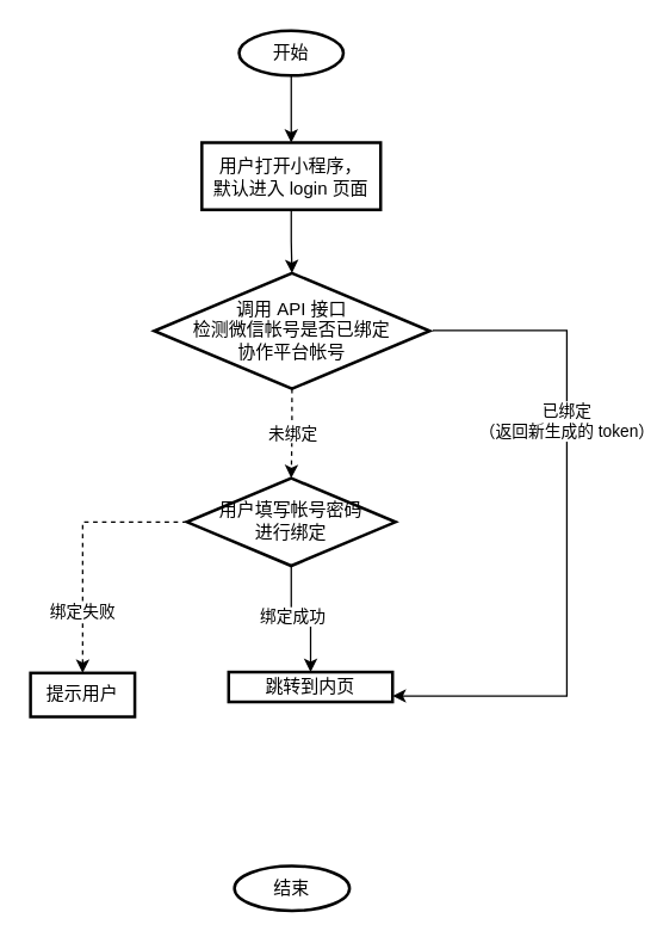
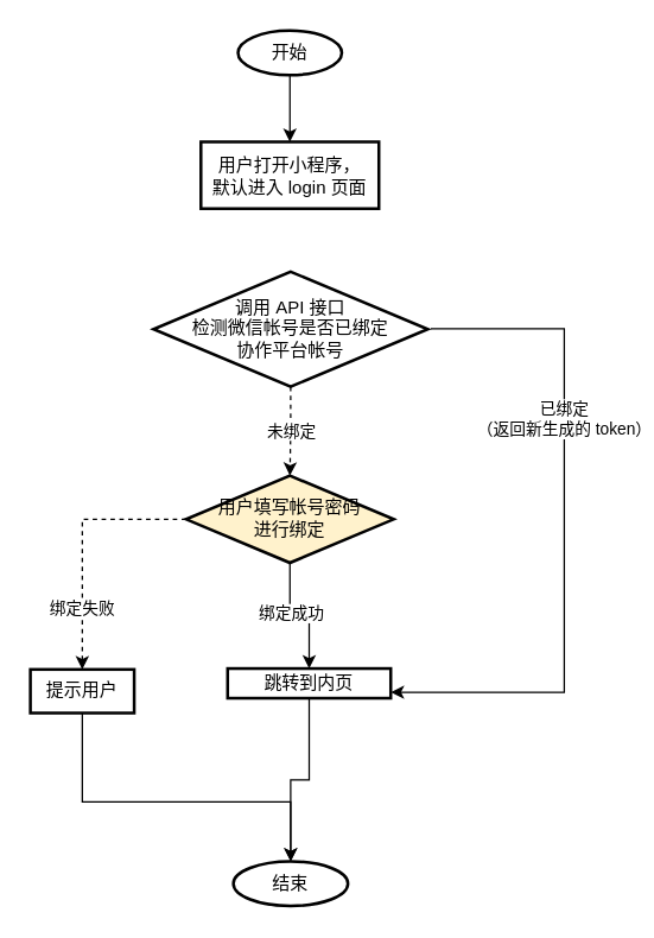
  <mxCell id="0" />
  <mxCell id="1" parent="0" />
  <mxCell id="2" value="" style="edgeStyle=orthogonalEdgeStyle;rounded=0;orthogonalLoop=1;jettySize=auto;html=1;" edge="1" parent="1" source="3" target="5"><mxGeometry relative="1" as="geometry" /></mxCell>
  <mxCell id="3" value="开始" style="strokeWidth=2;html=1;shape=mxgraph.flowchart.start_1;whiteSpace=wrap;" vertex="1" parent="1"><mxGeometry x="160" y="20" width="70" height="30" as="geometry" /></mxCell>
- <mxCell id="4" value="" style="edgeStyle=orthogonalEdgeStyle;rounded=0;orthogonalLoop=1;jettySize=auto;html=1;" edge="1" parent="1" source="5" target="8"><mxGeometry relative="1" as="geometry" /></mxCell>
  <mxCell id="5" value="用户打开小程序，&lt;br&gt;默认进入 login 页面" style="whiteSpace=wrap;html=1;strokeWidth=2;" vertex="1" parent="1"><mxGeometry x="135" y="95" width="120" height="45" as="geometry" /></mxCell>
  <mxCell id="6" value="已绑定&lt;br&gt;（返回新生成的 token）" style="edgeStyle=orthogonalEdgeStyle;rounded=0;orthogonalLoop=1;jettySize=auto;html=1;" edge="1" parent="1" target="10"><mxGeometry x="-0.333" relative="1" as="geometry"><mxPoint x="290" y="221" as="sourcePoint" /><Array as="points"><mxPoint x="380" y="221" /><mxPoint x="380" y="466" /></Array><mxPoint as="offset" /></mxGeometry></mxCell>
  <mxCell id="7" value="未绑定" style="edgeStyle=orthogonalEdgeStyle;rounded=0;orthogonalLoop=1;jettySize=auto;html=1;dashed=1;" edge="1" parent="1" source="8" target="14"><mxGeometry relative="1" as="geometry" /></mxCell>
  <mxCell id="8" value="调用 API 接口&lt;br&gt;检测微信帐号是否已绑定&lt;br&gt;协作平台帐号" style="rhombus;whiteSpace=wrap;html=1;strokeWidth=2;" vertex="1" parent="1"><mxGeometry x="103" y="182.5" width="185" height="77.5" as="geometry" /></mxCell>
+ <mxCell id="9" style="edgeStyle=orthogonalEdgeStyle;rounded=0;orthogonalLoop=1;jettySize=auto;html=1;exitX=0.5;exitY=1;exitDx=0;exitDy=0;entryX=0.5;entryY=0;entryDx=0;entryDy=0;" edge="1" parent="1" source="10" target="11"><mxGeometry relative="1" as="geometry" /></mxCell>
  <mxCell id="10" value="跳转到内页" style="whiteSpace=wrap;html=1;strokeWidth=2;" vertex="1" parent="1"><mxGeometry x="153" y="450" width="110" height="20" as="geometry" /></mxCell>
  <mxCell id="11" value="结束" style="ellipse;whiteSpace=wrap;html=1;strokeWidth=2;" vertex="1" parent="1"><mxGeometry x="156.88" y="580" width="77.25" height="30" as="geometry" /></mxCell>
  <mxCell id="12" value="绑定成功" style="edgeStyle=orthogonalEdgeStyle;rounded=0;orthogonalLoop=1;jettySize=auto;html=1;exitX=0.5;exitY=1;exitDx=0;exitDy=0;entryX=0.5;entryY=0;entryDx=0;entryDy=0;" edge="1" parent="1" source="14" target="10"><mxGeometry x="-0.129" y="1" relative="1" as="geometry"><mxPoint as="offset" /></mxGeometry></mxCell>
  <mxCell id="13" value="绑定失败" style="edgeStyle=orthogonalEdgeStyle;rounded=0;orthogonalLoop=1;jettySize=auto;html=1;exitX=0;exitY=0.5;exitDx=0;exitDy=0;entryX=0.5;entryY=0;entryDx=0;entryDy=0;dashed=1;" edge="1" parent="1" source="14" target="16"><mxGeometry x="0.525" relative="1" as="geometry"><mxPoint as="offset" /></mxGeometry></mxCell>
- <mxCell id="14" value="&lt;span&gt;用户填写帐号密码&lt;br&gt;进行绑定&lt;/span&gt;" style="rhombus;whiteSpace=wrap;html=1;strokeWidth=2;" vertex="1" parent="1"><mxGeometry x="125" y="320" width="140" height="58.75" as="geometry" /></mxCell>
+ <mxCell id="14" value="&lt;span&gt;用户填写帐号密码&lt;br&gt;进行绑定&lt;/span&gt;" style="rhombus;whiteSpace=wrap;html=1;strokeWidth=2;fillColor=#fff2cc;" vertex="1" parent="1"><mxGeometry x="125" y="320" width="140" height="58.75" as="geometry" /></mxCell>
+ <mxCell id="15" style="edgeStyle=orthogonalEdgeStyle;rounded=0;orthogonalLoop=1;jettySize=auto;html=1;exitX=0.5;exitY=1;exitDx=0;exitDy=0;entryX=0.5;entryY=0;entryDx=0;entryDy=0;" edge="1" parent="1" source="16" target="11"><mxGeometry relative="1" as="geometry"><Array as="points"><mxPoint x="55" y="540" /><mxPoint x="195" y="540" /></Array></mxGeometry></mxCell>
  <mxCell id="16" value="提示用户" style="whiteSpace=wrap;html=1;strokeWidth=2;" vertex="1" parent="1"><mxGeometry x="20" y="450.62" width="70" height="29.38" as="geometry" /></mxCell>
